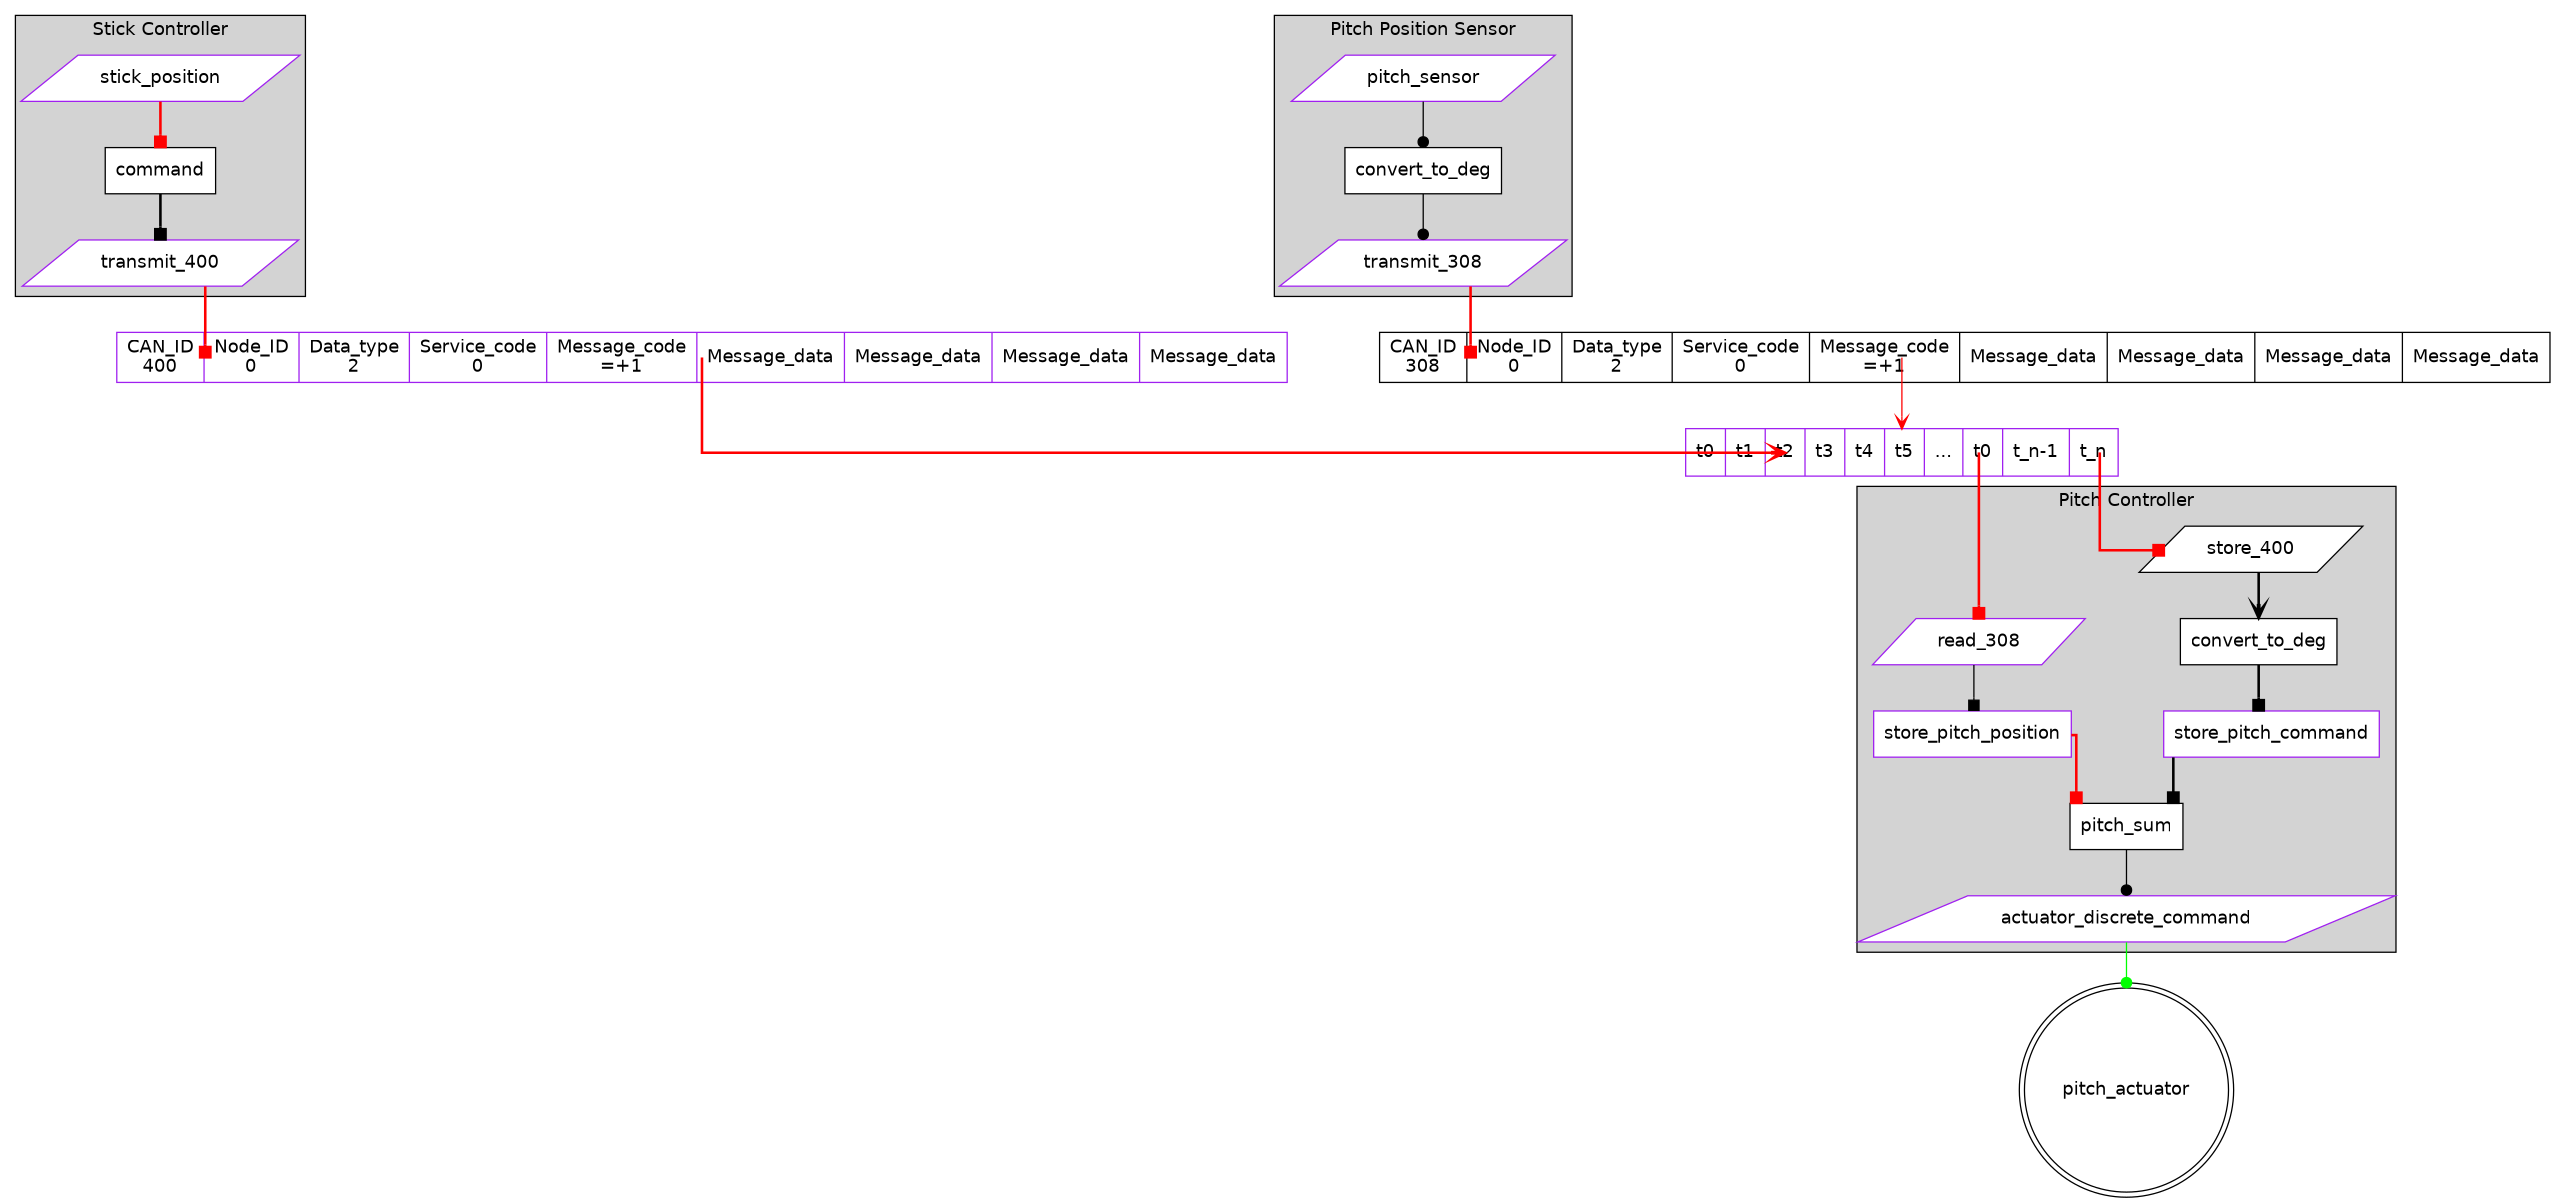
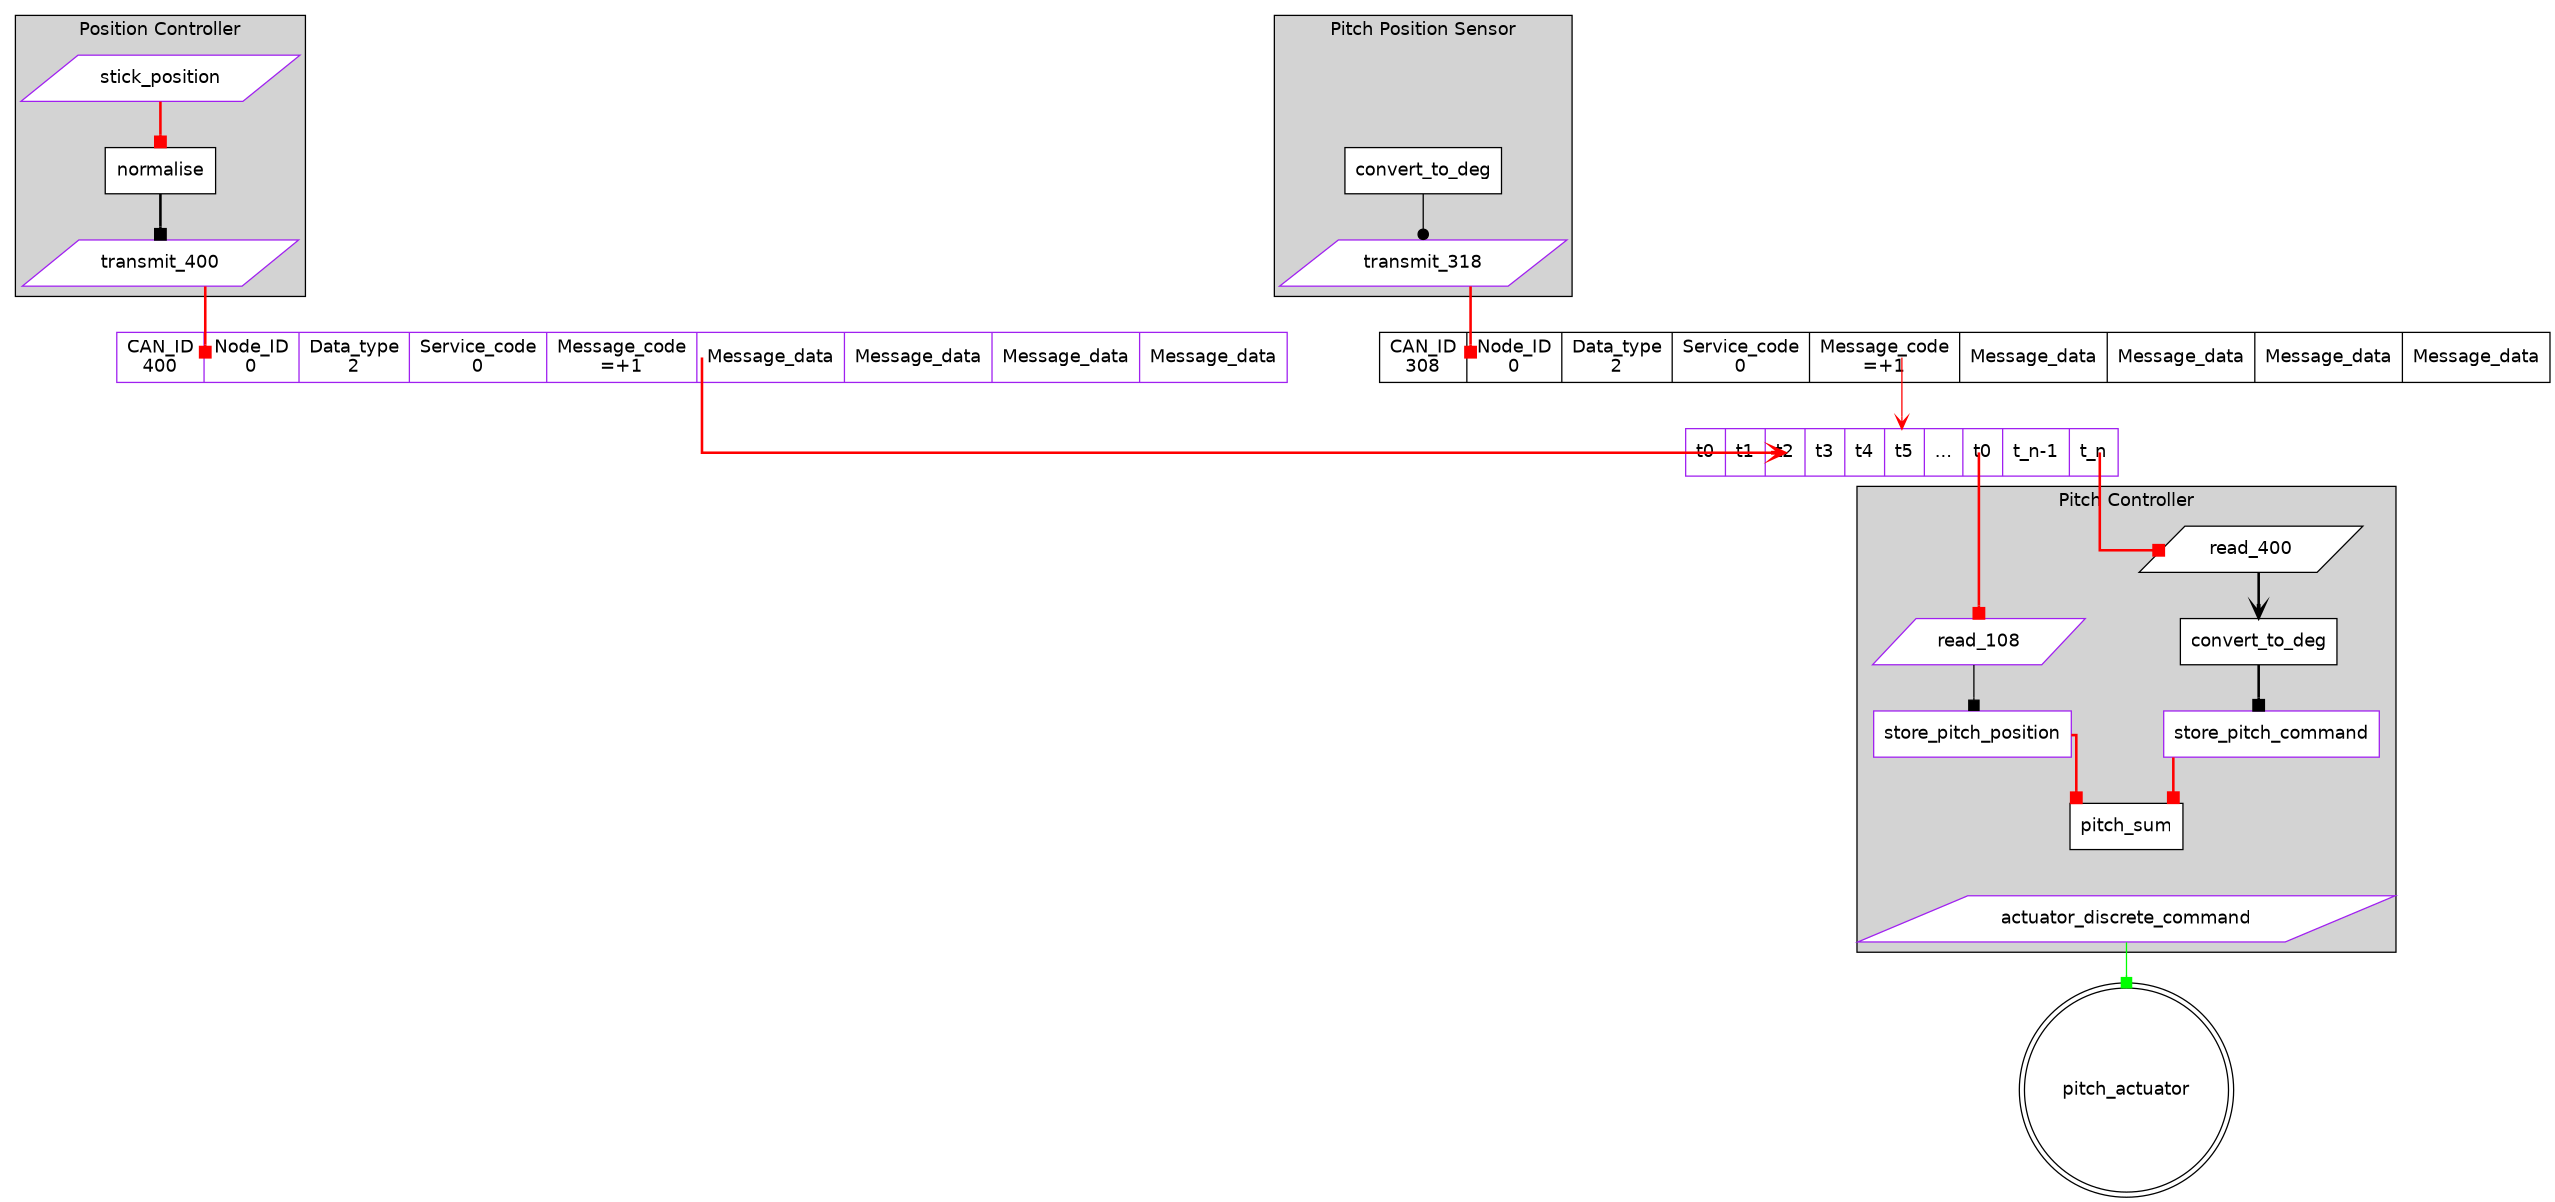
  digraph {
    fontname=Helvetica
    nodesep=1
    splines=ortho
    node [color=purple fillcolor=white fontname=Helvetica shape=parallelogram style=filled]
    edge [arrowhead=box style=bold]
    stick_position
-   n2 [color=black label=command shape=box]
+   n2 [color=black label=normalise shape=box]
    transmit_400
-   read_308
+   read_308 [label=read_108]
    store_pitch_position [shape=box]
-   read_400 [color=black label=store_400]
+   read_400 [color=black]
    n7 [color=black label=convert_to_deg shape=box]
    actuator_discrete_command
    store_pitch_command [shape=box]
    pitch_sum [color=black shape=box]
-   pitch_sensor
    n12 [color=black label=convert_to_deg shape=box]
-   transmit_308
+   transmit_308 [label=transmit_318]
    n14 [label="<f0> CAN_ID\n400|<f1> Node_ID\n0|<f2> Data_type\n2|<f3> Service_code\n0|<f4> Message_code\n=+1|<f5> Message_data|<f6> Message_data|<f7> Message_data|<f8> Message_data" shape=record]
    pitch_actuator [color=black shape=doublecircle]
    n16 [color=black label="<f0> CAN_ID\n308|<f1> Node_ID\n0|<f2> Data_type\n2|<f3> Service_code\n0|<f4> Message_code\n=+1|<f5> Message_data|<f6> Message_data|<f7> Message_data|<f8> Message_data" shape=record]
    n17 [label="<f0> t0|<f1> t1|<f2> t2|<f3> t3|<f4> t4|<f5> t5|<f6> ...|<f7> t0|<f8> t_n-1|<f9> t_n" shape=record]
    subgraph cluster_1 {
      color=black
      fillcolor=lightgrey
-     label="Stick Controller"
+     label="Position Controller"
      style=filled
      stick_position
      n2
      transmit_400
    }
    subgraph cluster_2 {
      color=black
      fillcolor=lightgrey
      label="Pitch Controller"
      style=filled
      read_308
      store_pitch_position
      read_400
      n7
      actuator_discrete_command
      store_pitch_command
      pitch_sum
    }
    subgraph cluster_3 {
      color=black
      fillcolor=lightgrey
      label="Pitch Position Sensor"
      style=filled
-     pitch_sensor
      n12
      transmit_308
    }
    stick_position -> n2 [color=red]
    n2 -> transmit_400
    transmit_400 -> n14 [color=red headport=f0]
    read_308 -> store_pitch_position [style=solid]
    store_pitch_position -> pitch_sum [color=red]
    read_400 -> n7 [arrowhead=vee]
    n7 -> store_pitch_command
-   actuator_discrete_command -> pitch_actuator [arrowhead=dot color=green style=solid]
-   store_pitch_command -> pitch_sum
-   pitch_sum -> actuator_discrete_command [arrowhead=dot style=solid]
-   pitch_sensor -> n12 [arrowhead=dot style=solid]
+   actuator_discrete_command -> pitch_actuator [color=green style=solid]
+   store_pitch_command -> pitch_sum [color=red]
    n12 -> transmit_308 [arrowhead=dot style=solid]
    transmit_308 -> n16 [color=red headport=f0]
    n14 -> n17 [arrowhead=vee color=red headport="f2:n" tailport=f8]
    n16 -> n17 [arrowhead=vee color=red headport="f5:n" style=solid tailport=f8]
    n17 -> read_308 [color=red tailport="f9:e"]
    n17 -> read_400 [color=red tailport="f9:e"]
  }
